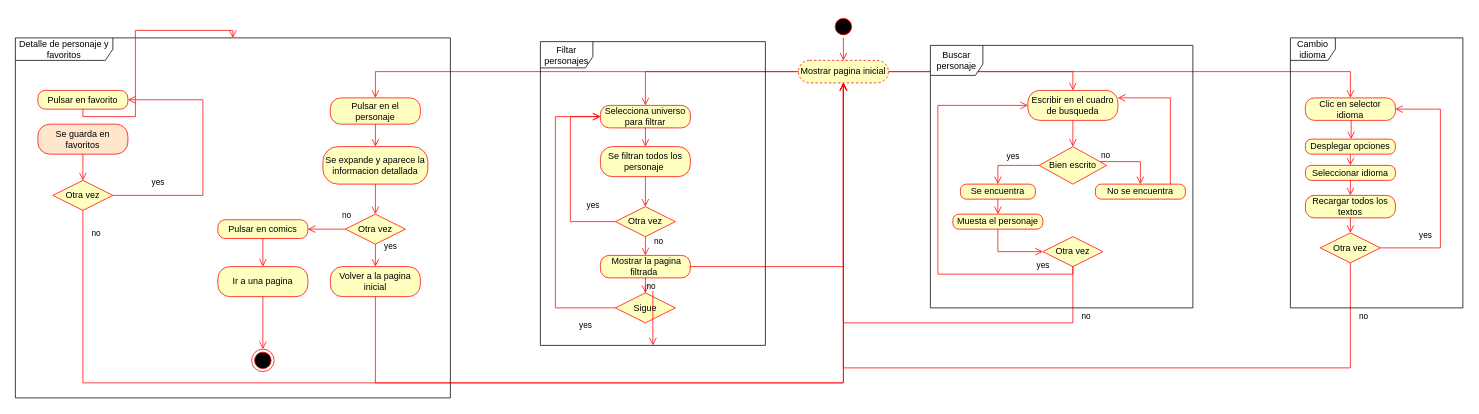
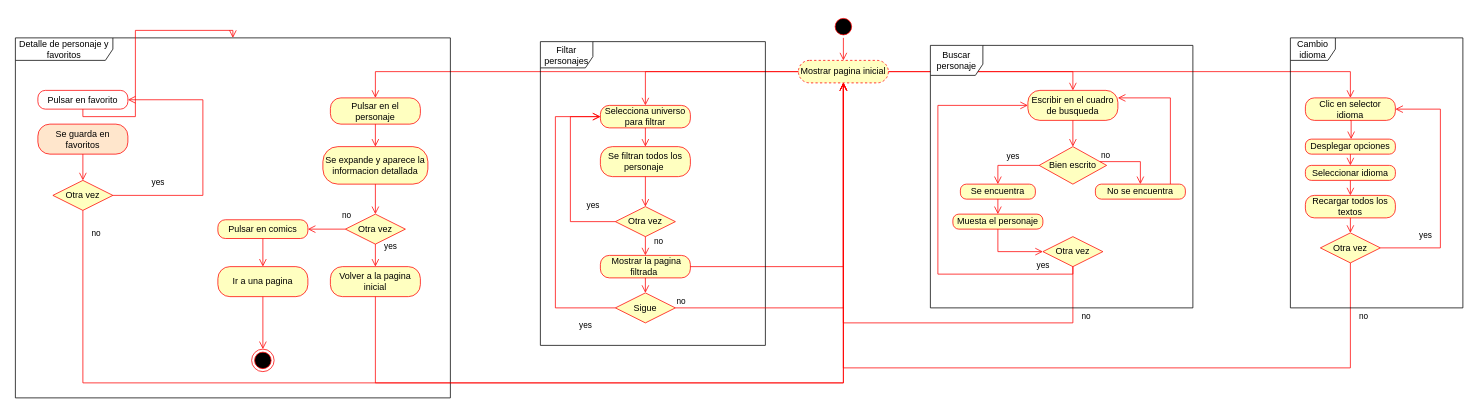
  <mxCell id="0" />
  <mxCell id="1" parent="0" />
  <mxCell id="2" value="" style="ellipse;html=1;shape=startState;fillColor=#000000;strokeColor=#ff0000;" parent="1" vertex="1"><mxGeometry x="1109" y="20" width="30" height="30" as="geometry" /></mxCell>
  <mxCell id="3" value="" style="edgeStyle=orthogonalEdgeStyle;html=1;verticalAlign=bottom;endArrow=open;endSize=8;strokeColor=#ff0000;rounded=0;" parent="1" source="2" target="4" edge="1"><mxGeometry relative="1" as="geometry"><mxPoint x="1124" y="110" as="targetPoint" /></mxGeometry></mxCell>
  <mxCell id="4" value="Mostrar pagina inicial" style="rounded=1;whiteSpace=wrap;html=1;arcSize=50;fontColor=#000000;fillColor=#ffffc0;strokeColor=#ff0000;dashed=1;" parent="1" vertex="1"><mxGeometry x="1064" y="80" width="120" height="30" as="geometry" /></mxCell>
  <mxCell id="5" value="" style="edgeStyle=orthogonalEdgeStyle;html=1;verticalAlign=bottom;endArrow=open;endSize=8;strokeColor=#ff0000;rounded=0;" parent="1" source="4" target="16" edge="1"><mxGeometry relative="1" as="geometry"><mxPoint x="1370" y="90" as="targetPoint" /></mxGeometry></mxCell>
  <mxCell id="6" value="" style="ellipse;html=1;shape=endState;fillColor=#000000;strokeColor=#ff0000;" parent="1" vertex="1"><mxGeometry x="335" y="465" width="30" height="30" as="geometry" /></mxCell>
  <mxCell id="7" value="Otra vez" style="rhombus;whiteSpace=wrap;html=1;fontColor=#000000;fillColor=#ffffc0;strokeColor=#ff0000;" parent="1" vertex="1"><mxGeometry x="1760" y="310" width="80" height="40" as="geometry" /></mxCell>
  <mxCell id="8" value="no" style="edgeStyle=orthogonalEdgeStyle;html=1;align=left;verticalAlign=bottom;endArrow=open;endSize=8;strokeColor=#ff0000;rounded=0;" parent="1" source="7" target="4" edge="1"><mxGeometry x="-0.866" y="10" relative="1" as="geometry"><mxPoint x="1800" y="430" as="targetPoint" /><Array as="points"><mxPoint x="1800" y="490" /><mxPoint x="1124" y="490" /></Array><mxPoint as="offset" /></mxGeometry></mxCell>
  <mxCell id="9" value="yes" style="edgeStyle=orthogonalEdgeStyle;html=1;align=left;verticalAlign=top;endArrow=open;endSize=8;strokeColor=#ff0000;rounded=0;" parent="1" source="7" target="16" edge="1"><mxGeometry x="-0.323" y="30" relative="1" as="geometry"><mxPoint x="1880" y="340" as="targetPoint" /><Array as="points"><mxPoint x="1920" y="330" /><mxPoint x="1920" y="145" /></Array><mxPoint as="offset" /></mxGeometry></mxCell>
  <mxCell id="10" value="Bien escrito" style="rhombus;whiteSpace=wrap;html=1;fontColor=#000000;fillColor=#ffffc0;strokeColor=#ff0000;" parent="1" vertex="1"><mxGeometry x="1385" y="195" width="90" height="50" as="geometry" /></mxCell>
  <mxCell id="11" value="no" style="edgeStyle=orthogonalEdgeStyle;html=1;align=left;verticalAlign=bottom;endArrow=open;endSize=8;strokeColor=#ff0000;rounded=0;" parent="1" source="10" target="28" edge="1"><mxGeometry x="-1" relative="1" as="geometry"><mxPoint x="1510.12" y="255" as="targetPoint" /><mxPoint x="1490.002" y="145.059" as="sourcePoint" /><Array as="points"><mxPoint x="1520" y="215" /></Array></mxGeometry></mxCell>
  <mxCell id="12" value="yes" style="edgeStyle=orthogonalEdgeStyle;html=1;align=left;verticalAlign=top;endArrow=open;endSize=8;strokeColor=#ff0000;rounded=0;" parent="1" source="10" target="30" edge="1"><mxGeometry x="0.126" y="-25" relative="1" as="geometry"><mxPoint x="1370" y="255" as="targetPoint" /><Array as="points"><mxPoint x="1330" y="220" /></Array><mxPoint as="offset" /></mxGeometry></mxCell>
  <mxCell id="13" value="" style="edgeStyle=orthogonalEdgeStyle;html=1;verticalAlign=bottom;endArrow=open;endSize=8;strokeColor=#ff0000;rounded=0;" parent="1" source="4" target="38" edge="1"><mxGeometry relative="1" as="geometry"><mxPoint x="860" y="170" as="targetPoint" /><mxPoint x="1194" y="105" as="sourcePoint" /></mxGeometry></mxCell>
  <mxCell id="14" value="" style="edgeStyle=orthogonalEdgeStyle;html=1;verticalAlign=bottom;endArrow=open;endSize=8;strokeColor=#ff0000;rounded=0;" parent="1" source="4" target="48" edge="1"><mxGeometry relative="1" as="geometry"><mxPoint x="380.043" y="175.022" as="targetPoint" /><mxPoint x="1204" y="115" as="sourcePoint" /></mxGeometry></mxCell>
  <mxCell id="15" value="" style="edgeStyle=orthogonalEdgeStyle;html=1;verticalAlign=bottom;endArrow=open;endSize=8;strokeColor=#ff0000;rounded=0;" parent="1" source="4" target="25" edge="1"><mxGeometry relative="1" as="geometry"><mxPoint x="1240" y="150" as="targetPoint" /><mxPoint x="1074" y="105" as="sourcePoint" /></mxGeometry></mxCell>
  <mxCell id="16" value="Clic en selector idioma" style="rounded=1;whiteSpace=wrap;html=1;arcSize=40;fontColor=#000000;fillColor=#ffffc0;strokeColor=#ff0000;" parent="1" vertex="1"><mxGeometry x="1740" y="130" width="120" height="30" as="geometry" /></mxCell>
  <mxCell id="17" value="" style="edgeStyle=orthogonalEdgeStyle;html=1;verticalAlign=bottom;endArrow=open;endSize=8;strokeColor=#ff0000;rounded=0;" parent="1" target="18" edge="1"><mxGeometry relative="1" as="geometry"><mxPoint x="1801.029" y="185" as="targetPoint" /><Array as="points"><mxPoint x="1801" y="160" /></Array><mxPoint x="1800" y="160" as="sourcePoint" /></mxGeometry></mxCell>
  <mxCell id="18" value="Desplegar opciones" style="rounded=1;whiteSpace=wrap;html=1;arcSize=40;fontColor=#000000;fillColor=#ffffc0;strokeColor=#ff0000;" parent="1" vertex="1"><mxGeometry x="1740" y="185" width="120" height="20" as="geometry" /></mxCell>
  <mxCell id="19" value="" style="edgeStyle=orthogonalEdgeStyle;html=1;verticalAlign=bottom;endArrow=open;endSize=8;strokeColor=#ff0000;rounded=0;" parent="1" source="18" target="20" edge="1"><mxGeometry relative="1" as="geometry"><mxPoint x="1800" y="230" as="targetPoint" /><Array as="points"><mxPoint x="1800" y="220" /><mxPoint x="1800" y="220" /></Array></mxGeometry></mxCell>
  <mxCell id="20" value="Seleccionar idioma" style="rounded=1;whiteSpace=wrap;html=1;arcSize=40;fontColor=#000000;fillColor=#ffffc0;strokeColor=#ff0000;" parent="1" vertex="1"><mxGeometry x="1740" y="220" width="120" height="20" as="geometry" /></mxCell>
  <mxCell id="21" value="" style="edgeStyle=orthogonalEdgeStyle;html=1;verticalAlign=bottom;endArrow=open;endSize=8;strokeColor=#ff0000;rounded=0;" parent="1" source="20" target="22" edge="1"><mxGeometry relative="1" as="geometry"><mxPoint x="1800" y="280" as="targetPoint" /></mxGeometry></mxCell>
  <mxCell id="22" value="Recargar todos los textos" style="rounded=1;whiteSpace=wrap;html=1;arcSize=40;fontColor=#000000;fillColor=#ffffc0;strokeColor=#ff0000;" parent="1" vertex="1"><mxGeometry x="1740" y="260" width="120" height="30" as="geometry" /></mxCell>
  <mxCell id="23" value="" style="edgeStyle=orthogonalEdgeStyle;html=1;verticalAlign=bottom;endArrow=open;endSize=8;strokeColor=#ff0000;rounded=0;" parent="1" source="22" target="7" edge="1"><mxGeometry relative="1" as="geometry"><mxPoint x="1800" y="360" as="targetPoint" /></mxGeometry></mxCell>
  <mxCell id="24" value="Cambio idioma" style="shape=umlFrame;whiteSpace=wrap;html=1;pointerEvents=0;" parent="1" vertex="1"><mxGeometry x="1720" y="50" width="230" height="360" as="geometry" /></mxCell>
  <mxCell id="25" value="Escribir en el cuadro de busqueda" style="rounded=1;whiteSpace=wrap;html=1;arcSize=40;fontColor=#000000;fillColor=#ffffc0;strokeColor=#ff0000;" parent="1" vertex="1"><mxGeometry x="1370" y="120" width="120" height="40" as="geometry" /></mxCell>
  <mxCell id="26" value="" style="edgeStyle=orthogonalEdgeStyle;html=1;verticalAlign=bottom;endArrow=open;endSize=8;strokeColor=#ff0000;rounded=0;" parent="1" source="25" target="10" edge="1"><mxGeometry relative="1" as="geometry"><mxPoint x="1430" y="195" as="targetPoint" /></mxGeometry></mxCell>
  <mxCell id="27" style="edgeStyle=orthogonalEdgeStyle;rounded=0;orthogonalLoop=1;jettySize=auto;html=1;exitX=0.5;exitY=1;exitDx=0;exitDy=0;" parent="1" source="28" edge="1"><mxGeometry relative="1" as="geometry"><mxPoint x="1519.588" y="255" as="targetPoint" /></mxGeometry></mxCell>
  <mxCell id="28" value="No se encuentra" style="rounded=1;whiteSpace=wrap;html=1;arcSize=40;fontColor=#000000;fillColor=#ffffc0;strokeColor=#ff0000;" parent="1" vertex="1"><mxGeometry x="1460" y="245" width="120" height="20" as="geometry" /></mxCell>
  <mxCell id="29" value="" style="edgeStyle=orthogonalEdgeStyle;html=1;verticalAlign=bottom;endArrow=open;endSize=8;strokeColor=#ff0000;rounded=0;" parent="1" source="28" target="25" edge="1"><mxGeometry relative="1" as="geometry"><mxPoint x="1500" y="160" as="targetPoint" /><Array as="points"><mxPoint x="1560" y="130" /></Array></mxGeometry></mxCell>
  <mxCell id="30" value="Se encuentra" style="rounded=1;whiteSpace=wrap;html=1;arcSize=40;fontColor=#000000;fillColor=#ffffc0;strokeColor=#ff0000;" parent="1" vertex="1"><mxGeometry x="1280" y="245" width="100" height="20" as="geometry" /></mxCell>
  <mxCell id="31" value="" style="edgeStyle=orthogonalEdgeStyle;html=1;verticalAlign=bottom;endArrow=open;endSize=8;strokeColor=#ff0000;rounded=0;" parent="1" source="30" target="32" edge="1"><mxGeometry relative="1" as="geometry"><mxPoint x="1330" y="295" as="targetPoint" /></mxGeometry></mxCell>
  <mxCell id="32" value="Muesta el personaje" style="rounded=1;whiteSpace=wrap;html=1;arcSize=40;fontColor=#000000;fillColor=#ffffc0;strokeColor=#ff0000;" parent="1" vertex="1"><mxGeometry x="1270" y="285" width="120" height="20" as="geometry" /></mxCell>
  <mxCell id="33" value="" style="edgeStyle=orthogonalEdgeStyle;html=1;verticalAlign=bottom;endArrow=open;endSize=8;strokeColor=#ff0000;rounded=0;" parent="1" source="32" target="34" edge="1"><mxGeometry relative="1" as="geometry"><mxPoint x="1330" y="335" as="targetPoint" /><Array as="points"><mxPoint x="1330" y="335" /></Array></mxGeometry></mxCell>
  <mxCell id="34" value="Otra vez" style="rhombus;whiteSpace=wrap;html=1;fontColor=#000000;fillColor=#ffffc0;strokeColor=#ff0000;" parent="1" vertex="1"><mxGeometry x="1390" y="315" width="80" height="40" as="geometry" /></mxCell>
  <mxCell id="35" value="no" style="edgeStyle=orthogonalEdgeStyle;html=1;align=left;verticalAlign=bottom;endArrow=open;endSize=8;strokeColor=#ff0000;rounded=0;" parent="1" source="34" target="4" edge="1"><mxGeometry x="-0.786" y="10" relative="1" as="geometry"><mxPoint x="1430" y="405" as="targetPoint" /><Array as="points"><mxPoint x="1430" y="430" /><mxPoint x="1124" y="430" /></Array><mxPoint x="10" y="-10" as="offset" /></mxGeometry></mxCell>
  <mxCell id="36" value="yes" style="edgeStyle=orthogonalEdgeStyle;html=1;align=left;verticalAlign=top;endArrow=open;endSize=8;strokeColor=#ff0000;rounded=0;" parent="1" source="34" target="25" edge="1"><mxGeometry x="-0.776" y="-25" relative="1" as="geometry"><mxPoint x="1430" y="415" as="targetPoint" /><Array as="points"><mxPoint x="1430" y="365" /><mxPoint x="1250" y="365" /><mxPoint x="1250" y="140" /></Array><mxPoint as="offset" /></mxGeometry></mxCell>
  <mxCell id="37" value="Buscar personaje" style="shape=umlFrame;whiteSpace=wrap;html=1;pointerEvents=0;width=70;height=40;" parent="1" vertex="1"><mxGeometry x="1240" y="60" width="350" height="350" as="geometry" /></mxCell>
  <mxCell id="38" value="Selecciona universo para filtrar" style="rounded=1;whiteSpace=wrap;html=1;arcSize=40;fontColor=#000000;fillColor=#ffffc0;strokeColor=#ff0000;" parent="1" vertex="1"><mxGeometry x="800" y="140" width="120" height="30" as="geometry" /></mxCell>
  <mxCell id="39" value="" style="edgeStyle=orthogonalEdgeStyle;html=1;verticalAlign=bottom;endArrow=open;endSize=8;strokeColor=#ff0000;rounded=0;" parent="1" source="38" target="40" edge="1"><mxGeometry relative="1" as="geometry"><mxPoint x="860" y="210" as="targetPoint" /></mxGeometry></mxCell>
  <mxCell id="40" value="Se filtran todos los personaje&amp;nbsp;" style="rounded=1;whiteSpace=wrap;html=1;arcSize=40;fontColor=#000000;fillColor=#ffffc0;strokeColor=#ff0000;" parent="1" vertex="1"><mxGeometry x="800" y="195" width="120" height="40" as="geometry" /></mxCell>
  <mxCell id="41" value="" style="edgeStyle=orthogonalEdgeStyle;html=1;verticalAlign=bottom;endArrow=open;endSize=8;strokeColor=#ff0000;rounded=0;" parent="1" source="40" target="42" edge="1"><mxGeometry relative="1" as="geometry"><mxPoint x="800" y="340" as="targetPoint" /><Array as="points"><mxPoint x="860" y="270" /><mxPoint x="860" y="270" /></Array></mxGeometry></mxCell>
  <mxCell id="42" value="Otra vez" style="rhombus;whiteSpace=wrap;html=1;fontColor=#000000;fillColor=#ffffc0;strokeColor=#ff0000;" parent="1" vertex="1"><mxGeometry x="820" y="275" width="80" height="40" as="geometry" /></mxCell>
  <mxCell id="43" value="no" style="edgeStyle=orthogonalEdgeStyle;html=1;align=left;verticalAlign=bottom;endArrow=open;endSize=8;strokeColor=#ff0000;rounded=0;" parent="1" source="42" target="45" edge="1"><mxGeometry x="0.2" y="10" relative="1" as="geometry"><mxPoint x="860" y="360" as="targetPoint" /><mxPoint as="offset" /></mxGeometry></mxCell>
  <mxCell id="44" value="yes" style="edgeStyle=orthogonalEdgeStyle;html=1;align=left;verticalAlign=top;endArrow=open;endSize=8;strokeColor=#ff0000;rounded=0;" parent="1" source="42" target="38" edge="1"><mxGeometry x="-0.208" y="-20" relative="1" as="geometry"><mxPoint x="860" y="370" as="targetPoint" /><Array as="points"><mxPoint x="760" y="295" /><mxPoint x="760" y="155" /></Array><mxPoint as="offset" /></mxGeometry></mxCell>
  <mxCell id="45" value="&amp;nbsp;Mostrar la pagina filtrada&amp;nbsp;" style="rounded=1;whiteSpace=wrap;html=1;arcSize=40;fontColor=#000000;fillColor=#ffffc0;strokeColor=#ff0000;" parent="1" vertex="1"><mxGeometry x="800" y="340" width="120" height="30" as="geometry" /></mxCell>
  <mxCell id="46" value="" style="edgeStyle=orthogonalEdgeStyle;html=1;verticalAlign=bottom;endArrow=open;endSize=8;strokeColor=#ff0000;rounded=0;" parent="1" source="45" target="4" edge="1"><mxGeometry relative="1" as="geometry"><mxPoint x="860" y="455" as="targetPoint" /></mxGeometry></mxCell>
  <mxCell id="47" value="Filtar personajes" style="shape=umlFrame;whiteSpace=wrap;html=1;pointerEvents=0;width=70;height=35;" parent="1" vertex="1"><mxGeometry x="720" y="55" width="300" height="405" as="geometry" /></mxCell>
  <mxCell id="48" value="Pulsar en el personaje" style="rounded=1;whiteSpace=wrap;html=1;arcSize=40;fontColor=#000000;fillColor=#ffffc0;strokeColor=#ff0000;" parent="1" vertex="1"><mxGeometry x="440" y="130" width="120" height="35" as="geometry" /></mxCell>
  <mxCell id="49" value="" style="edgeStyle=orthogonalEdgeStyle;html=1;verticalAlign=bottom;endArrow=open;endSize=8;strokeColor=#ff0000;rounded=0;" parent="1" source="48" target="50" edge="1"><mxGeometry relative="1" as="geometry"><mxPoint x="500" y="205" as="targetPoint" /></mxGeometry></mxCell>
  <mxCell id="50" value="Se expande y aparece la informacion detallada" style="rounded=1;whiteSpace=wrap;html=1;arcSize=40;fontColor=#000000;fillColor=#ffffc0;strokeColor=#ff0000;" parent="1" vertex="1"><mxGeometry x="430" y="195" width="140" height="50" as="geometry" /></mxCell>
  <mxCell id="51" value="" style="edgeStyle=orthogonalEdgeStyle;html=1;verticalAlign=bottom;endArrow=open;endSize=8;strokeColor=#ff0000;rounded=0;" parent="1" source="50" target="52" edge="1"><mxGeometry relative="1" as="geometry"><mxPoint x="500" y="305" as="targetPoint" /></mxGeometry></mxCell>
  <mxCell id="52" value="Otra vez" style="rhombus;whiteSpace=wrap;html=1;fontColor=#000000;fillColor=#ffffc0;strokeColor=#ff0000;" parent="1" vertex="1"><mxGeometry x="460" y="285" width="80" height="40" as="geometry" /></mxCell>
  <mxCell id="53" value="no" style="edgeStyle=orthogonalEdgeStyle;html=1;align=left;verticalAlign=bottom;endArrow=open;endSize=8;strokeColor=#ff0000;rounded=0;" parent="1" source="52" target="57" edge="1"><mxGeometry x="-0.764" y="-10" relative="1" as="geometry"><mxPoint x="330" y="345" as="targetPoint" /><mxPoint as="offset" /></mxGeometry></mxCell>
  <mxCell id="54" value="yes" style="edgeStyle=orthogonalEdgeStyle;html=1;align=left;verticalAlign=top;endArrow=open;endSize=8;strokeColor=#ff0000;rounded=0;" parent="1" source="52" target="55" edge="1"><mxGeometry x="-1" y="14" relative="1" as="geometry"><mxPoint x="500" y="367" as="targetPoint" /><mxPoint x="-4" y="-10" as="offset" /></mxGeometry></mxCell>
  <mxCell id="55" value="Volver a la pagina inicial" style="rounded=1;whiteSpace=wrap;html=1;arcSize=40;fontColor=#000000;fillColor=#ffffc0;strokeColor=#ff0000;" parent="1" vertex="1"><mxGeometry x="440" y="355" width="120" height="40" as="geometry" /></mxCell>
  <mxCell id="56" value="" style="edgeStyle=orthogonalEdgeStyle;html=1;verticalAlign=bottom;endArrow=open;endSize=8;strokeColor=#ff0000;rounded=0;" parent="1" source="55" target="4" edge="1"><mxGeometry relative="1" as="geometry"><mxPoint x="380" y="460" as="targetPoint" /><Array as="points"><mxPoint x="500" y="510" /><mxPoint x="1124" y="510" /></Array></mxGeometry></mxCell>
  <mxCell id="57" value="Pulsar en comics" style="rounded=1;whiteSpace=wrap;html=1;arcSize=40;fontColor=#000000;fillColor=#ffffc0;strokeColor=#ff0000;" parent="1" vertex="1"><mxGeometry x="290" y="292.5" width="120" height="25" as="geometry" /></mxCell>
  <mxCell id="58" value="" style="edgeStyle=orthogonalEdgeStyle;html=1;verticalAlign=bottom;endArrow=open;endSize=8;strokeColor=#ff0000;rounded=0;" parent="1" source="57" target="59" edge="1"><mxGeometry relative="1" as="geometry"><mxPoint x="350" y="375" as="targetPoint" /><Array as="points" /></mxGeometry></mxCell>
  <mxCell id="59" value="Ir a una pagina" style="rounded=1;whiteSpace=wrap;html=1;arcSize=40;fontColor=#000000;fillColor=#ffffc0;strokeColor=#ff0000;" parent="1" vertex="1"><mxGeometry x="290" y="355" width="120" height="40" as="geometry" /></mxCell>
  <mxCell id="60" value="" style="edgeStyle=orthogonalEdgeStyle;html=1;verticalAlign=bottom;endArrow=open;endSize=8;strokeColor=#ff0000;rounded=0;" parent="1" source="59" target="6" edge="1"><mxGeometry relative="1" as="geometry"><mxPoint x="350" y="435" as="targetPoint" /></mxGeometry></mxCell>
  <mxCell id="61" value="Detalle de personaje y favoritos" style="shape=umlFrame;whiteSpace=wrap;html=1;pointerEvents=0;width=130;height=30;" parent="1" vertex="1"><mxGeometry x="20" y="50" width="580" height="480" as="geometry" /></mxCell>
  <mxCell id="62" value="Sigue" style="rhombus;whiteSpace=wrap;html=1;fontColor=#000000;fillColor=#ffffc0;strokeColor=#ff0000;" parent="1" vertex="1"><mxGeometry x="820" y="390" width="80" height="40" as="geometry" /></mxCell>
- <mxCell id="63" value="no" style="edgeStyle=orthogonalEdgeStyle;html=1;align=left;verticalAlign=bottom;endArrow=open;endSize=8;strokeColor=#ff0000;rounded=0;" parent="1" source="62" target="47" edge="1"><mxGeometry x="-1" relative="1" as="geometry"><mxPoint x="1000" y="410" as="targetPoint" /></mxGeometry></mxCell>
+ <mxCell id="63" value="no" style="edgeStyle=orthogonalEdgeStyle;html=1;align=left;verticalAlign=bottom;endArrow=open;endSize=8;strokeColor=#ff0000;rounded=0;" parent="1" source="62" target="4" edge="1"><mxGeometry x="-1" relative="1" as="geometry"><mxPoint x="1000" y="410" as="targetPoint" /></mxGeometry></mxCell>
  <mxCell id="64" value="yes" style="edgeStyle=orthogonalEdgeStyle;html=1;align=left;verticalAlign=top;endArrow=open;endSize=8;strokeColor=#ff0000;rounded=0;" parent="1" source="62" target="38" edge="1"><mxGeometry x="-0.747" y="10" relative="1" as="geometry"><mxPoint x="860" y="490" as="targetPoint" /><Array as="points"><mxPoint x="740" y="410" /><mxPoint x="740" y="155" /></Array><mxPoint as="offset" /></mxGeometry></mxCell>
  <mxCell id="65" value="" style="edgeStyle=orthogonalEdgeStyle;html=1;verticalAlign=bottom;endArrow=open;endSize=8;strokeColor=#ff0000;rounded=0;" parent="1" source="45" target="62" edge="1"><mxGeometry relative="1" as="geometry"><mxPoint x="870" y="285" as="targetPoint" /><Array as="points" /><mxPoint x="870" y="245" as="sourcePoint" /></mxGeometry></mxCell>
- <mxCell id="66" value="Pulsar en favorito" style="rounded=1;whiteSpace=wrap;html=1;arcSize=40;fontColor=#000000;fillColor=#ffffc0;strokeColor=#ff0000;" parent="1" vertex="1"><mxGeometry x="50" y="120" width="120" height="25" as="geometry" /></mxCell>
+ <mxCell id="66" value="Pulsar en favorito" style="rounded=1;whiteSpace=wrap;html=1;arcSize=40;fontColor=#000000;fillColor=#ffffff;strokeColor=#ff0000;" parent="1" vertex="1"><mxGeometry x="50" y="120" width="120" height="25" as="geometry" /></mxCell>
  <mxCell id="67" value="" style="edgeStyle=orthogonalEdgeStyle;html=1;verticalAlign=bottom;endArrow=open;endSize=8;strokeColor=#ff0000;rounded=0;" parent="1" source="66" target="61" edge="1"><mxGeometry relative="1" as="geometry"><mxPoint x="160" y="175" as="targetPoint" /></mxGeometry></mxCell>
  <mxCell id="68" value="Se guarda en favoritos" style="rounded=1;whiteSpace=wrap;html=1;arcSize=40;fontColor=#000000;fillColor=#ffe6cc;strokeColor=#ff0000;" parent="1" vertex="1"><mxGeometry x="50" y="165" width="120" height="40" as="geometry" /></mxCell>
  <mxCell id="69" value="" style="edgeStyle=orthogonalEdgeStyle;html=1;verticalAlign=bottom;endArrow=open;endSize=8;strokeColor=#ff0000;rounded=0;" parent="1" source="68" target="70" edge="1"><mxGeometry relative="1" as="geometry"><mxPoint x="110" y="235" as="targetPoint" /></mxGeometry></mxCell>
  <mxCell id="70" value="Otra vez" style="rhombus;whiteSpace=wrap;html=1;fontColor=#000000;fillColor=#ffffc0;strokeColor=#ff0000;" parent="1" vertex="1"><mxGeometry x="70" y="240" width="80" height="40" as="geometry" /></mxCell>
  <mxCell id="71" value="no" style="edgeStyle=orthogonalEdgeStyle;html=1;align=left;verticalAlign=bottom;endArrow=open;endSize=8;strokeColor=#ff0000;rounded=0;" parent="1" source="70" target="4" edge="1"><mxGeometry x="-0.951" y="10" relative="1" as="geometry"><mxPoint x="260" y="260" as="targetPoint" /><Array as="points"><mxPoint x="110" y="510" /><mxPoint x="1124" y="510" /></Array><mxPoint as="offset" /></mxGeometry></mxCell>
  <mxCell id="72" value="yes" style="edgeStyle=orthogonalEdgeStyle;html=1;align=left;verticalAlign=top;endArrow=open;endSize=8;strokeColor=#ff0000;rounded=0;" parent="1" source="70" target="66" edge="1"><mxGeometry x="-0.712" y="30" relative="1" as="geometry"><mxPoint x="120" y="340" as="targetPoint" /><Array as="points"><mxPoint x="270" y="260" /><mxPoint x="270" y="132.5" /></Array><mxPoint as="offset" /></mxGeometry></mxCell>
